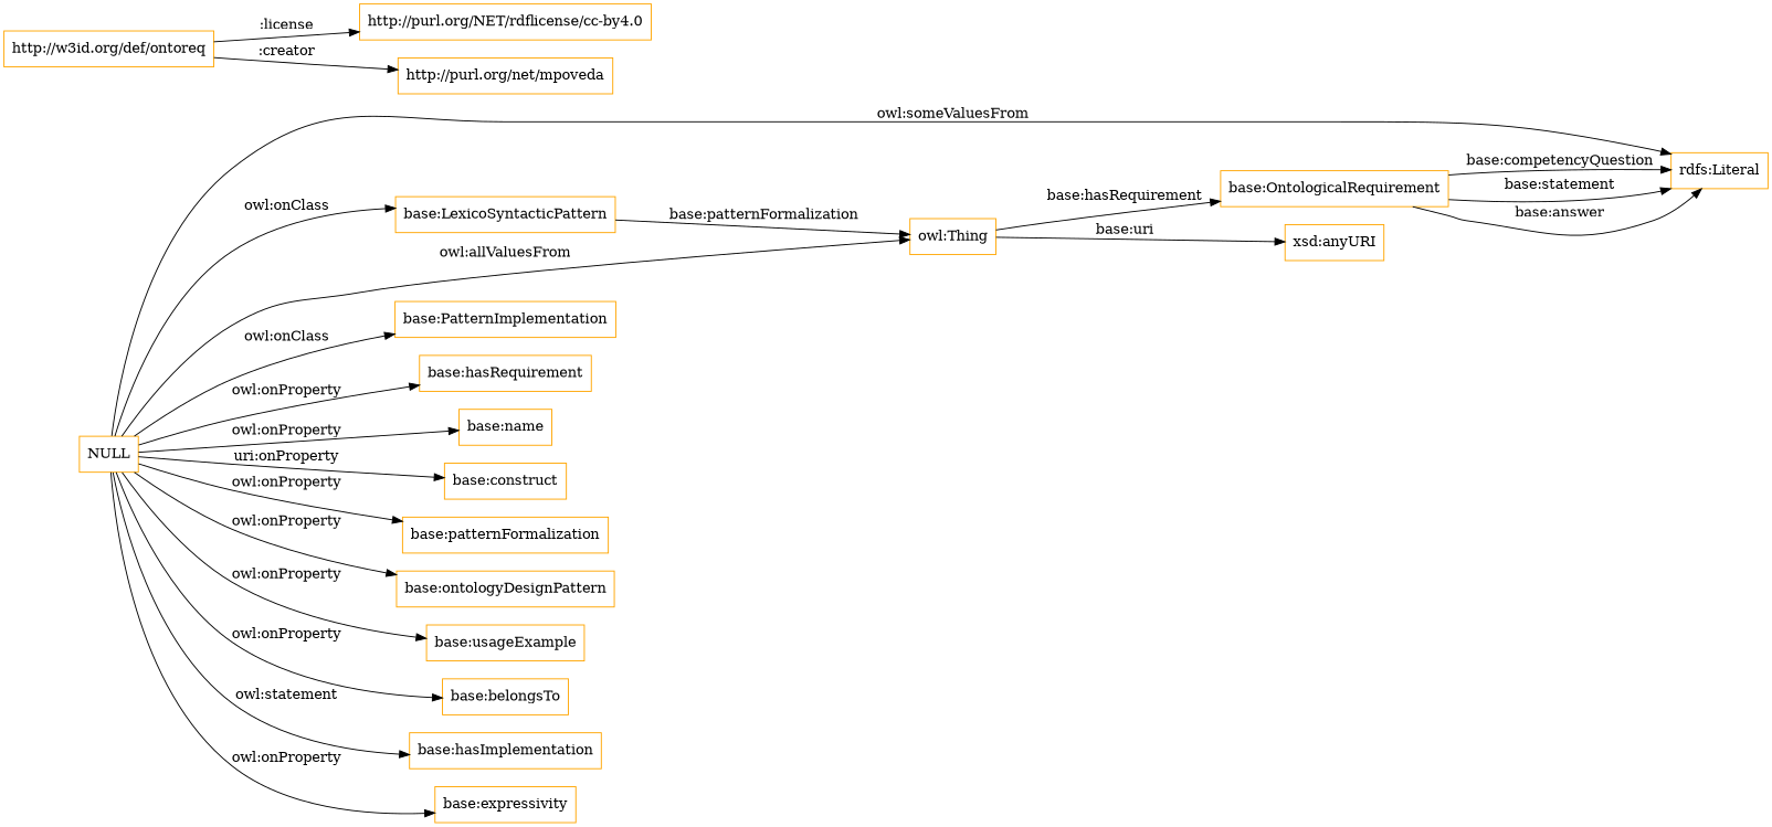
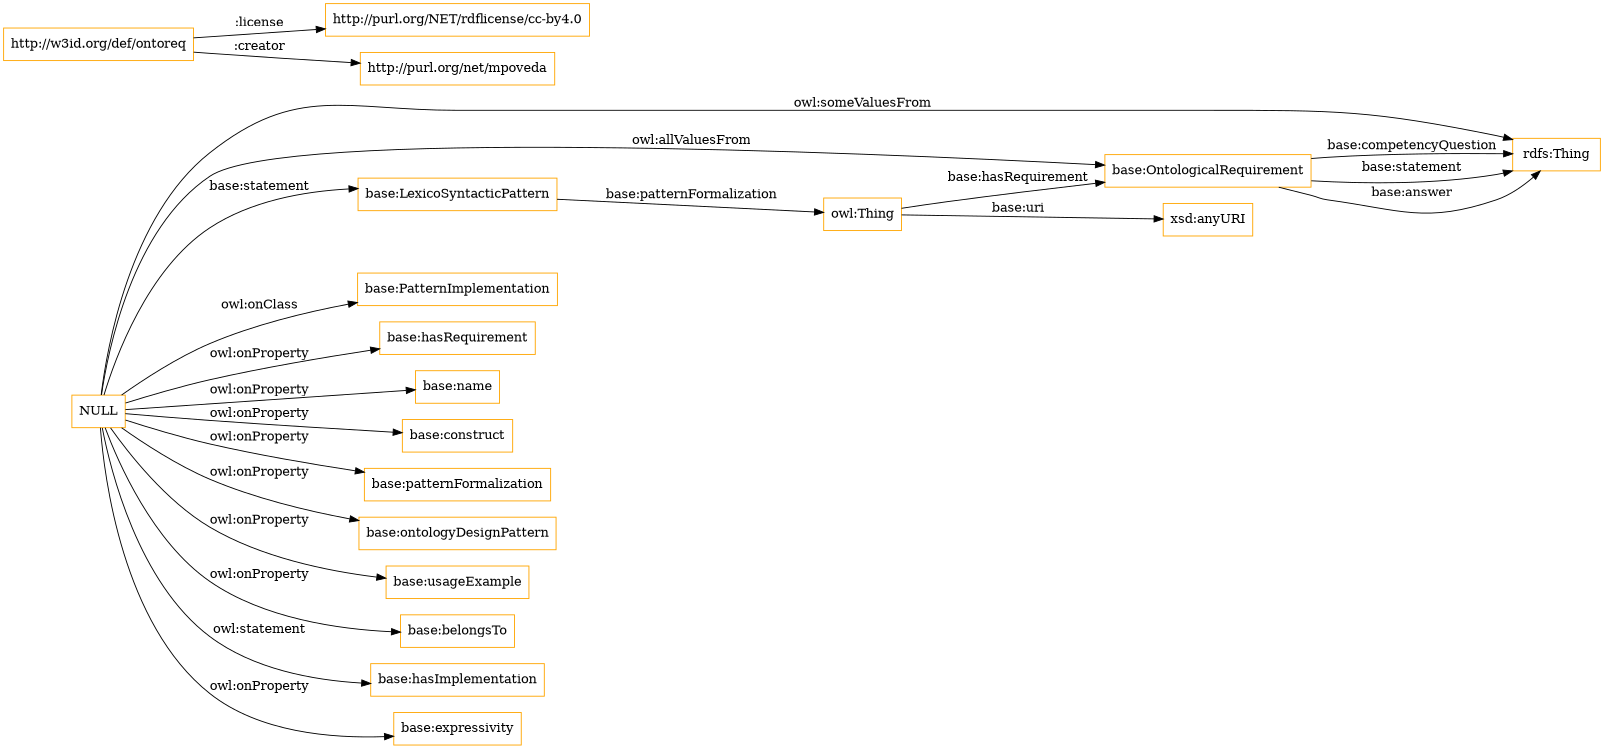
  digraph {
    rankdir=LR
    node [color=orange shape=rectangle]
    "base:OntologicalRequirement"
-   "rdfs:Literal"
+   "rdfs:Literal" [label="rdfs:Thing"]
    "base:LexicoSyntacticPattern"
    "owl:Thing"
    "xsd:anyURI"
    "http://w3id.org/def/ontoreq"
    "http://purl.org/NET/rdflicense/cc-by4.0"
    "http://purl.org/net/mpoveda"
    NULL
    "base:PatternImplementation"
    "base:hasRequirement"
    "base:name"
    "base:construct"
    "base:patternFormalization"
    "base:ontologyDesignPattern"
    "base:usageExample"
    "base:belongsTo"
    "base:hasImplementation"
    "base:expressivity"
    "base:OntologicalRequirement" -> "rdfs:Literal" [label="base:competencyQuestion"]
    "base:OntologicalRequirement" -> "rdfs:Literal" [label="base:statement"]
    "base:OntologicalRequirement" -> "rdfs:Literal" [label="base:answer"]
    "base:LexicoSyntacticPattern" -> "owl:Thing" [label="base:patternFormalization"]
    "owl:Thing" -> "base:OntologicalRequirement" [label="base:hasRequirement"]
    "owl:Thing" -> "xsd:anyURI" [label="base:uri"]
    "http://w3id.org/def/ontoreq" -> "http://purl.org/NET/rdflicense/cc-by4.0" [label=":license"]
    "http://w3id.org/def/ontoreq" -> "http://purl.org/net/mpoveda" [label=":creator"]
-   NULL -> "owl:Thing" [label="owl:allValuesFrom"]
+   NULL -> "base:OntologicalRequirement" [label="owl:allValuesFrom"]
    NULL -> "rdfs:Literal" [label="owl:someValuesFrom"]
-   NULL -> "base:LexicoSyntacticPattern" [label="owl:onClass"]
+   NULL -> "base:LexicoSyntacticPattern" [label="base:statement"]
    NULL -> "base:PatternImplementation" [label="owl:onClass"]
    NULL -> "base:hasRequirement" [label="owl:onProperty"]
    NULL -> "base:name" [label="owl:onProperty"]
-   NULL -> "base:construct" [label="uri:onProperty"]
+   NULL -> "base:construct" [label="owl:onProperty"]
    NULL -> "base:patternFormalization" [label="owl:onProperty"]
    NULL -> "base:ontologyDesignPattern" [label="owl:onProperty"]
    NULL -> "base:usageExample" [label="owl:onProperty"]
    NULL -> "base:belongsTo" [label="owl:onProperty"]
    NULL -> "base:hasImplementation" [label="owl:statement"]
    NULL -> "base:expressivity" [label="owl:onProperty"]
  }
